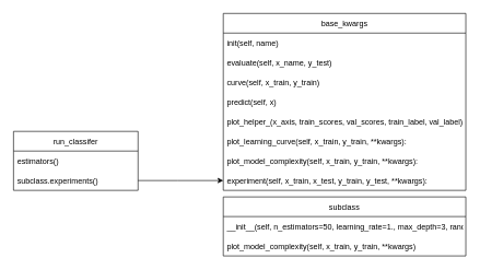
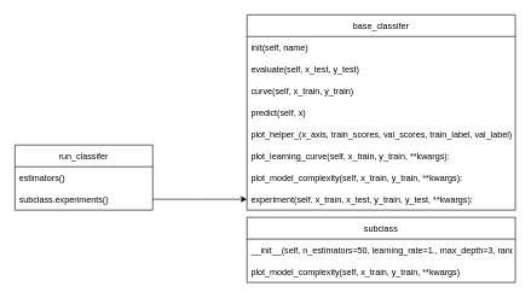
  <mxCell id="0" />
  <mxCell id="1" parent="0" />
  <mxCell id="2" value="subclass" style="swimlane;fontStyle=0;childLayout=stackLayout;horizontal=1;startSize=30;horizontalStack=0;resizeParent=1;resizeParentMax=0;resizeLast=0;collapsible=1;marginBottom=0;" vertex="1" parent="1"><mxGeometry x="340" y="300" width="370" height="90" as="geometry" /></mxCell>
  <mxCell id="3" value="__init__(self, n_estimators=50, learning_rate=1., max_depth=3, random_state=42)" style="text;strokeColor=none;fillColor=none;align=left;verticalAlign=middle;spacingLeft=4;spacingRight=4;overflow=hidden;points=[[0,0.5],[1,0.5]];portConstraint=eastwest;rotatable=0;" vertex="1" parent="2"><mxGeometry y="30" width="370" height="30" as="geometry" /></mxCell>
  <mxCell id="4" value="plot_model_complexity(self, x_train, y_train, **kwargs)" style="text;strokeColor=none;fillColor=none;align=left;verticalAlign=middle;spacingLeft=4;spacingRight=4;overflow=hidden;points=[[0,0.5],[1,0.5]];portConstraint=eastwest;rotatable=0;" vertex="1" parent="2"><mxGeometry y="60" width="370" height="30" as="geometry" /></mxCell>
- <mxCell id="5" value="base_kwargs" style="swimlane;fontStyle=0;childLayout=stackLayout;horizontal=1;startSize=30;horizontalStack=0;resizeParent=1;resizeParentMax=0;resizeLast=0;collapsible=1;marginBottom=0;" vertex="1" parent="1"><mxGeometry x="340" y="20" width="370" height="270" as="geometry" /></mxCell>
+ <mxCell id="5" value="base_classifer" style="swimlane;fontStyle=0;childLayout=stackLayout;horizontal=1;startSize=30;horizontalStack=0;resizeParent=1;resizeParentMax=0;resizeLast=0;collapsible=1;marginBottom=0;" vertex="1" parent="1"><mxGeometry x="340" y="20" width="370" height="270" as="geometry" /></mxCell>
  <mxCell id="6" value="init(self, name)" style="text;strokeColor=none;fillColor=none;align=left;verticalAlign=middle;spacingLeft=4;spacingRight=4;overflow=hidden;points=[[0,0.5],[1,0.5]];portConstraint=eastwest;rotatable=0;" vertex="1" parent="5"><mxGeometry y="30" width="370" height="30" as="geometry" /></mxCell>
- <mxCell id="7" value="evaluate(self, x_name, y_test)" style="text;strokeColor=none;fillColor=none;align=left;verticalAlign=middle;spacingLeft=4;spacingRight=4;overflow=hidden;points=[[0,0.5],[1,0.5]];portConstraint=eastwest;rotatable=0;" vertex="1" parent="5"><mxGeometry y="60" width="370" height="30" as="geometry" /></mxCell>
+ <mxCell id="7" value="evaluate(self, x_test, y_test)" style="text;strokeColor=none;fillColor=none;align=left;verticalAlign=middle;spacingLeft=4;spacingRight=4;overflow=hidden;points=[[0,0.5],[1,0.5]];portConstraint=eastwest;rotatable=0;" vertex="1" parent="5"><mxGeometry y="60" width="370" height="30" as="geometry" /></mxCell>
  <mxCell id="8" value="curve(self, x_train, y_train)    " style="text;strokeColor=none;fillColor=none;align=left;verticalAlign=middle;spacingLeft=4;spacingRight=4;overflow=hidden;points=[[0,0.5],[1,0.5]];portConstraint=eastwest;rotatable=0;" vertex="1" parent="5"><mxGeometry y="90" width="370" height="30" as="geometry" /></mxCell>
  <mxCell id="9" value="predict(self, x)" style="text;strokeColor=none;fillColor=none;align=left;verticalAlign=middle;spacingLeft=4;spacingRight=4;overflow=hidden;points=[[0,0.5],[1,0.5]];portConstraint=eastwest;rotatable=0;" vertex="1" parent="5"><mxGeometry y="120" width="370" height="30" as="geometry" /></mxCell>
  <mxCell id="10" value="plot_helper_(x_axis, train_scores, val_scores, train_label, val_label):" style="text;strokeColor=none;fillColor=none;align=left;verticalAlign=middle;spacingLeft=4;spacingRight=4;overflow=hidden;points=[[0,0.5],[1,0.5]];portConstraint=eastwest;rotatable=0;" vertex="1" parent="5"><mxGeometry y="150" width="370" height="30" as="geometry" /></mxCell>
  <mxCell id="11" value="plot_learning_curve(self, x_train, y_train, **kwargs):" style="text;strokeColor=none;fillColor=none;align=left;verticalAlign=middle;spacingLeft=4;spacingRight=4;overflow=hidden;points=[[0,0.5],[1,0.5]];portConstraint=eastwest;rotatable=0;" vertex="1" parent="5"><mxGeometry y="180" width="370" height="30" as="geometry" /></mxCell>
  <mxCell id="12" value="plot_model_complexity(self, x_train, y_train, **kwargs):" style="text;strokeColor=none;fillColor=none;align=left;verticalAlign=middle;spacingLeft=4;spacingRight=4;overflow=hidden;points=[[0,0.5],[1,0.5]];portConstraint=eastwest;rotatable=0;" vertex="1" parent="5"><mxGeometry y="210" width="370" height="30" as="geometry" /></mxCell>
  <mxCell id="13" value="experiment(self, x_train, x_test, y_train, y_test, **kwargs):" style="text;strokeColor=none;fillColor=none;align=left;verticalAlign=middle;spacingLeft=4;spacingRight=4;overflow=hidden;points=[[0,0.5],[1,0.5]];portConstraint=eastwest;rotatable=0;" vertex="1" parent="5"><mxGeometry y="240" width="370" height="30" as="geometry" /></mxCell>
  <mxCell id="14" value="run_classifer" style="swimlane;fontStyle=0;childLayout=stackLayout;horizontal=1;startSize=30;horizontalStack=0;resizeParent=1;resizeParentMax=0;resizeLast=0;collapsible=1;marginBottom=0;" vertex="1" parent="1"><mxGeometry x="20" y="200" width="190" height="90" as="geometry" /></mxCell>
  <mxCell id="15" value="estimators()" style="text;strokeColor=none;fillColor=none;align=left;verticalAlign=middle;spacingLeft=4;spacingRight=4;overflow=hidden;points=[[0,0.5],[1,0.5]];portConstraint=eastwest;rotatable=0;" vertex="1" parent="14"><mxGeometry y="30" width="190" height="30" as="geometry" /></mxCell>
  <mxCell id="16" value="subclass.experiments()" style="text;strokeColor=none;fillColor=none;align=left;verticalAlign=middle;spacingLeft=4;spacingRight=4;overflow=hidden;points=[[0,0.5],[1,0.5]];portConstraint=eastwest;rotatable=0;" vertex="1" parent="14"><mxGeometry y="60" width="190" height="30" as="geometry" /></mxCell>
  <mxCell id="17" value="" style="edgeStyle=elbowEdgeStyle;elbow=horizontal;endArrow=classic;html=1;rounded=0;exitX=1;exitY=0.5;exitDx=0;exitDy=0;entryX=0;entryY=0.5;entryDx=0;entryDy=0;" edge="1" parent="1" source="16" target="13"><mxGeometry width="50" height="50" relative="1" as="geometry"><mxPoint x="220" y="255" as="sourcePoint" /><mxPoint x="340" y="336" as="targetPoint" /><Array as="points"><mxPoint x="270" y="290" /></Array></mxGeometry></mxCell>
